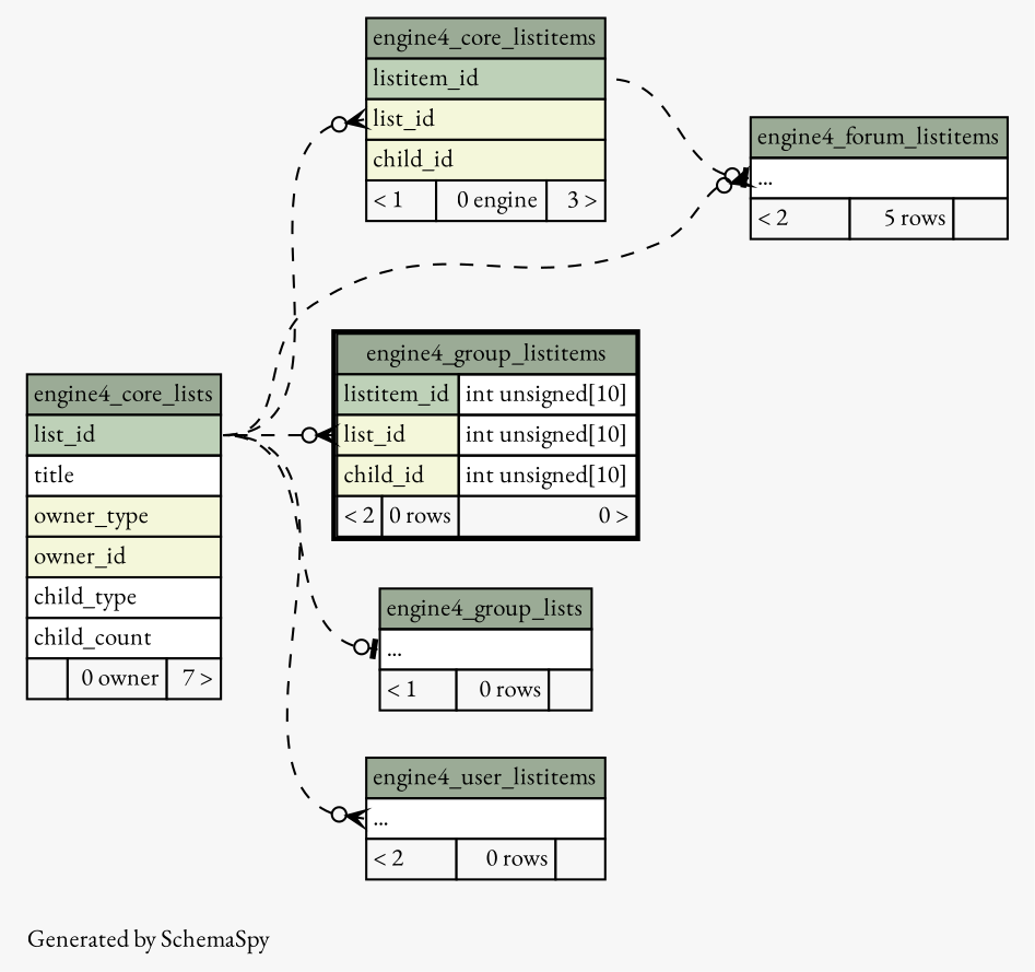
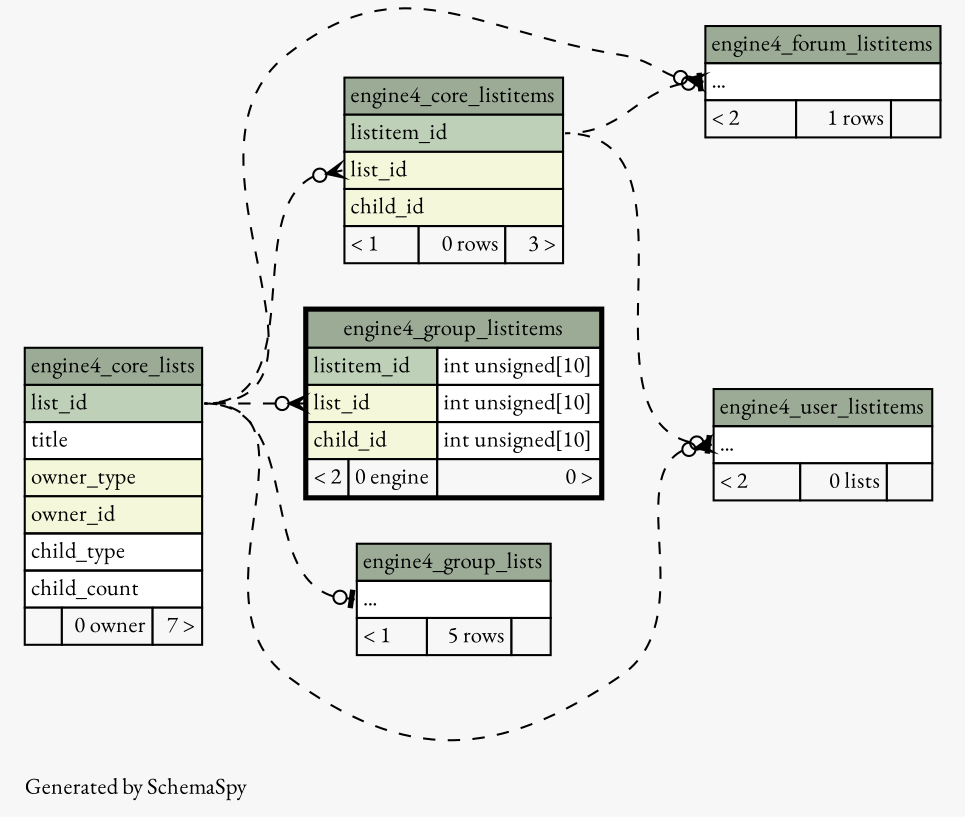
  digraph {
    bgcolor="#f7f7f7"
    fontname="EB Garamond"
    fontsize=11
    label="\nGenerated by SchemaSpy"
    labeljust=l
    nodesep=0.18
    rankdir=RL
    ranksep=0.46
    node [fontname="EB Garamond" fontsize=11 shape=plaintext]
    edge [arrowhead=none arrowsize=0.8 arrowtail=crowodot dir=back fontname="EB Garamond" headport="list_id:e" style=dashed tailport="elipses:w"]
-   n1 [label=<     <TABLE BORDER="0" CELLBORDER="1" CELLSPACING="0" BGCOLOR="#ffffff">       <TR><TD COLSPAN="3" BGCOLOR="#9bab96" ALIGN="CENTER">engine4_core_listitems</TD></TR>       <TR><TD PORT="listitem_id" COLSPAN="3" BGCOLOR="#bed1b8" ALIGN="LEFT">listitem_id</TD></TR>       <TR><TD PORT="list_id" COLSPAN="3" BGCOLOR="#f4f7da" ALIGN="LEFT">list_id</TD></TR>       <TR><TD PORT="child_id" COLSPAN="3" BGCOLOR="#f4f7da" ALIGN="LEFT">child_id</TD></TR>       <TR><TD ALIGN="LEFT" BGCOLOR="#f7f7f7">&lt; 1</TD><TD ALIGN="RIGHT" BGCOLOR="#f7f7f7">0 engine</TD><TD ALIGN="RIGHT" BGCOLOR="#f7f7f7">3 &gt;</TD></TR>     </TABLE>>]
+   n1 [label=<     <TABLE BORDER="0" CELLBORDER="1" CELLSPACING="0" BGCOLOR="#ffffff">       <TR><TD COLSPAN="3" BGCOLOR="#9bab96" ALIGN="CENTER">engine4_core_listitems</TD></TR>       <TR><TD PORT="listitem_id" COLSPAN="3" BGCOLOR="#bed1b8" ALIGN="LEFT">listitem_id</TD></TR>       <TR><TD PORT="list_id" COLSPAN="3" BGCOLOR="#f4f7da" ALIGN="LEFT">list_id</TD></TR>       <TR><TD PORT="child_id" COLSPAN="3" BGCOLOR="#f4f7da" ALIGN="LEFT">child_id</TD></TR>       <TR><TD ALIGN="LEFT" BGCOLOR="#f7f7f7">&lt; 1</TD><TD ALIGN="RIGHT" BGCOLOR="#f7f7f7">0 rows</TD><TD ALIGN="RIGHT" BGCOLOR="#f7f7f7">3 &gt;</TD></TR>     </TABLE>>]
    n2 [label=<     <TABLE BORDER="0" CELLBORDER="1" CELLSPACING="0" BGCOLOR="#ffffff">       <TR><TD COLSPAN="3" BGCOLOR="#9bab96" ALIGN="CENTER">engine4_core_lists</TD></TR>       <TR><TD PORT="list_id" COLSPAN="3" BGCOLOR="#bed1b8" ALIGN="LEFT">list_id</TD></TR>       <TR><TD PORT="title" COLSPAN="3" ALIGN="LEFT">title</TD></TR>       <TR><TD PORT="owner_type" COLSPAN="3" BGCOLOR="#f4f7da" ALIGN="LEFT">owner_type</TD></TR>       <TR><TD PORT="owner_id" COLSPAN="3" BGCOLOR="#f4f7da" ALIGN="LEFT">owner_id</TD></TR>       <TR><TD PORT="child_type" COLSPAN="3" ALIGN="LEFT">child_type</TD></TR>       <TR><TD PORT="child_count" COLSPAN="3" ALIGN="LEFT">child_count</TD></TR>       <TR><TD ALIGN="LEFT" BGCOLOR="#f7f7f7">  </TD><TD ALIGN="RIGHT" BGCOLOR="#f7f7f7">0 owner</TD><TD ALIGN="RIGHT" BGCOLOR="#f7f7f7">7 &gt;</TD></TR>     </TABLE>>]
-   n3 [label=<     <TABLE BORDER="0" CELLBORDER="1" CELLSPACING="0" BGCOLOR="#ffffff">       <TR><TD COLSPAN="3" BGCOLOR="#9bab96" ALIGN="CENTER">engine4_forum_listitems</TD></TR>       <TR><TD PORT="elipses" COLSPAN="3" ALIGN="LEFT">...</TD></TR>       <TR><TD ALIGN="LEFT" BGCOLOR="#f7f7f7">&lt; 2</TD><TD ALIGN="RIGHT" BGCOLOR="#f7f7f7">5 rows</TD><TD ALIGN="RIGHT" BGCOLOR="#f7f7f7">  </TD></TR>     </TABLE>>]
-   n4 [label=<     <TABLE BORDER="2" CELLBORDER="1" CELLSPACING="0" BGCOLOR="#ffffff">       <TR><TD COLSPAN="3" BGCOLOR="#9bab96" ALIGN="CENTER">engine4_group_listitems</TD></TR>       <TR><TD PORT="listitem_id" COLSPAN="2" BGCOLOR="#bed1b8" ALIGN="LEFT">listitem_id</TD><TD PORT="listitem_id.type" ALIGN="LEFT">int unsigned[10]</TD></TR>       <TR><TD PORT="list_id" COLSPAN="2" BGCOLOR="#f4f7da" ALIGN="LEFT">list_id</TD><TD PORT="list_id.type" ALIGN="LEFT">int unsigned[10]</TD></TR>       <TR><TD PORT="child_id" COLSPAN="2" BGCOLOR="#f4f7da" ALIGN="LEFT">child_id</TD><TD PORT="child_id.type" ALIGN="LEFT">int unsigned[10]</TD></TR>       <TR><TD ALIGN="LEFT" BGCOLOR="#f7f7f7">&lt; 2</TD><TD ALIGN="RIGHT" BGCOLOR="#f7f7f7">0 rows</TD><TD ALIGN="RIGHT" BGCOLOR="#f7f7f7">0 &gt;</TD></TR>     </TABLE>>]
-   n5 [label=<     <TABLE BORDER="0" CELLBORDER="1" CELLSPACING="0" BGCOLOR="#ffffff">       <TR><TD COLSPAN="3" BGCOLOR="#9bab96" ALIGN="CENTER">engine4_group_lists</TD></TR>       <TR><TD PORT="elipses" COLSPAN="3" ALIGN="LEFT">...</TD></TR>       <TR><TD ALIGN="LEFT" BGCOLOR="#f7f7f7">&lt; 1</TD><TD ALIGN="RIGHT" BGCOLOR="#f7f7f7">0 rows</TD><TD ALIGN="RIGHT" BGCOLOR="#f7f7f7">  </TD></TR>     </TABLE>>]
-   n6 [label=<     <TABLE BORDER="0" CELLBORDER="1" CELLSPACING="0" BGCOLOR="#ffffff">       <TR><TD COLSPAN="3" BGCOLOR="#9bab96" ALIGN="CENTER">engine4_user_listitems</TD></TR>       <TR><TD PORT="elipses" COLSPAN="3" ALIGN="LEFT">...</TD></TR>       <TR><TD ALIGN="LEFT" BGCOLOR="#f7f7f7">&lt; 2</TD><TD ALIGN="RIGHT" BGCOLOR="#f7f7f7">0 rows</TD><TD ALIGN="RIGHT" BGCOLOR="#f7f7f7">  </TD></TR>     </TABLE>>]
+   n3 [label=<     <TABLE BORDER="0" CELLBORDER="1" CELLSPACING="0" BGCOLOR="#ffffff">       <TR><TD COLSPAN="3" BGCOLOR="#9bab96" ALIGN="CENTER">engine4_forum_listitems</TD></TR>       <TR><TD PORT="elipses" COLSPAN="3" ALIGN="LEFT">...</TD></TR>       <TR><TD ALIGN="LEFT" BGCOLOR="#f7f7f7">&lt; 2</TD><TD ALIGN="RIGHT" BGCOLOR="#f7f7f7">1 rows</TD><TD ALIGN="RIGHT" BGCOLOR="#f7f7f7">  </TD></TR>     </TABLE>>]
+   n4 [label=<     <TABLE BORDER="2" CELLBORDER="1" CELLSPACING="0" BGCOLOR="#ffffff">       <TR><TD COLSPAN="3" BGCOLOR="#9bab96" ALIGN="CENTER">engine4_group_listitems</TD></TR>       <TR><TD PORT="listitem_id" COLSPAN="2" BGCOLOR="#bed1b8" ALIGN="LEFT">listitem_id</TD><TD PORT="listitem_id.type" ALIGN="LEFT">int unsigned[10]</TD></TR>       <TR><TD PORT="list_id" COLSPAN="2" BGCOLOR="#f4f7da" ALIGN="LEFT">list_id</TD><TD PORT="list_id.type" ALIGN="LEFT">int unsigned[10]</TD></TR>       <TR><TD PORT="child_id" COLSPAN="2" BGCOLOR="#f4f7da" ALIGN="LEFT">child_id</TD><TD PORT="child_id.type" ALIGN="LEFT">int unsigned[10]</TD></TR>       <TR><TD ALIGN="LEFT" BGCOLOR="#f7f7f7">&lt; 2</TD><TD ALIGN="RIGHT" BGCOLOR="#f7f7f7">0 engine</TD><TD ALIGN="RIGHT" BGCOLOR="#f7f7f7">0 &gt;</TD></TR>     </TABLE>>]
+   n5 [label=<     <TABLE BORDER="0" CELLBORDER="1" CELLSPACING="0" BGCOLOR="#ffffff">       <TR><TD COLSPAN="3" BGCOLOR="#9bab96" ALIGN="CENTER">engine4_group_lists</TD></TR>       <TR><TD PORT="elipses" COLSPAN="3" ALIGN="LEFT">...</TD></TR>       <TR><TD ALIGN="LEFT" BGCOLOR="#f7f7f7">&lt; 1</TD><TD ALIGN="RIGHT" BGCOLOR="#f7f7f7">5 rows</TD><TD ALIGN="RIGHT" BGCOLOR="#f7f7f7">  </TD></TR>     </TABLE>>]
+   n6 [label=<     <TABLE BORDER="0" CELLBORDER="1" CELLSPACING="0" BGCOLOR="#ffffff">       <TR><TD COLSPAN="3" BGCOLOR="#9bab96" ALIGN="CENTER">engine4_user_listitems</TD></TR>       <TR><TD PORT="elipses" COLSPAN="3" ALIGN="LEFT">...</TD></TR>       <TR><TD ALIGN="LEFT" BGCOLOR="#f7f7f7">&lt; 2</TD><TD ALIGN="RIGHT" BGCOLOR="#f7f7f7">0 lists</TD><TD ALIGN="RIGHT" BGCOLOR="#f7f7f7">  </TD></TR>     </TABLE>>]
    n1 -> n2 [tailport="list_id:w"]
    n3 -> n1 [arrowtail=teeodot headport="listitem_id:e"]
    n3 -> n2
    n4 -> n2 [tailport="list_id:w"]
    n5 -> n2 [arrowtail=teeodot]
+   n6 -> n1 [arrowtail=teeodot headport="listitem_id:e"]
    n6 -> n2
  }
